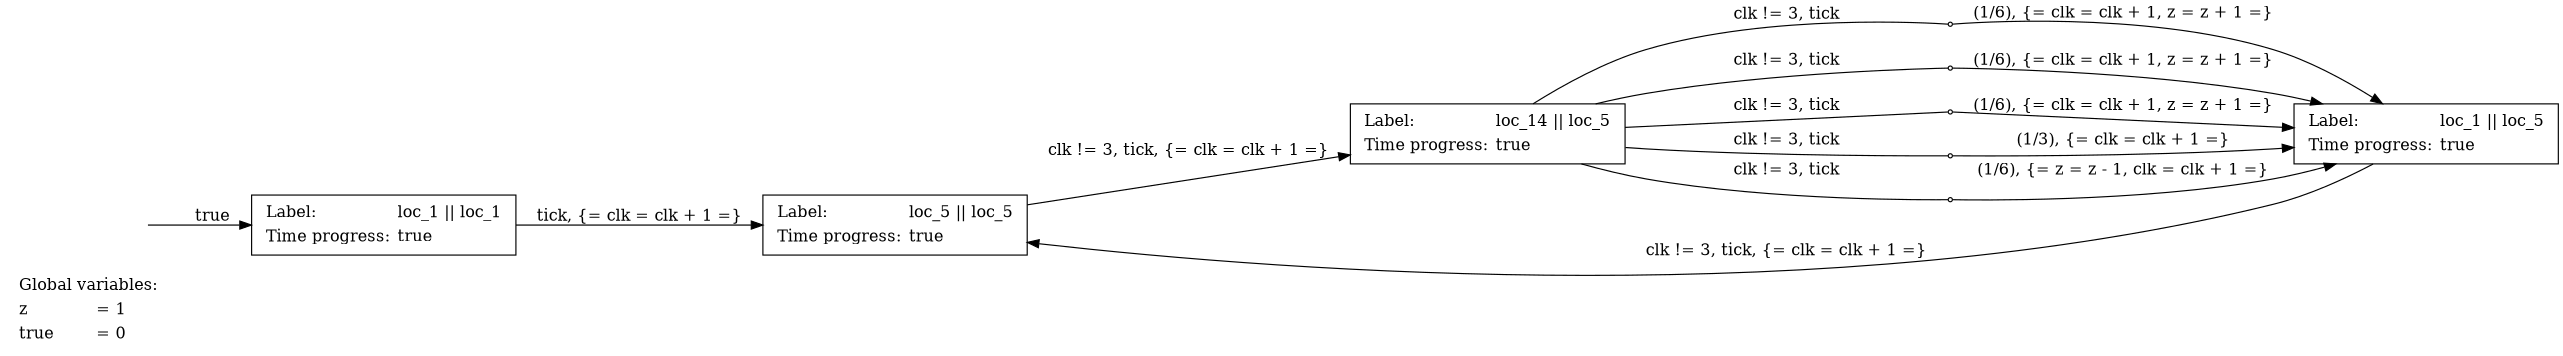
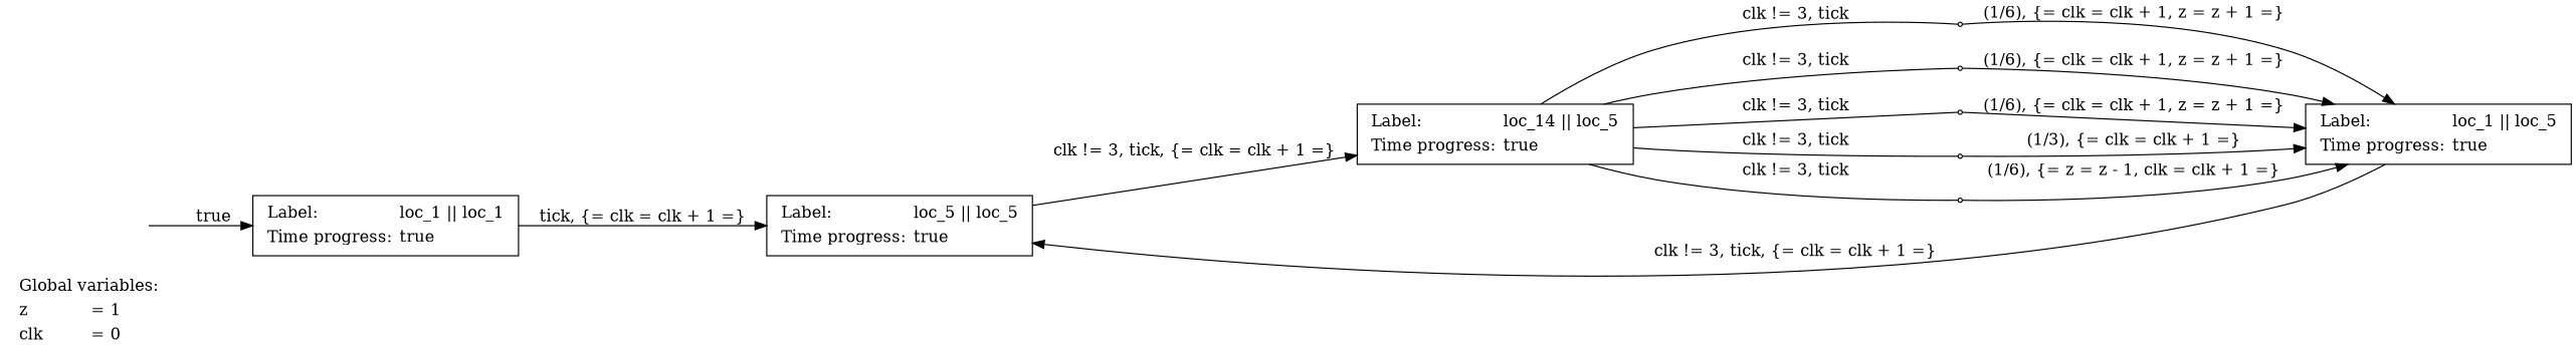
  digraph {
    rankdir=LR
    node [fillcolor=white shape=point style=filled]
-   n1 [fillcolor=transparent label=<<table border="0"><tr><td align="left" valign="top" colspan="2">Global variables:</td></tr><tr><td align="left" valign="top">z</td><td align="left" valign="top" balign="left">= 1</td></tr><tr><td align="left" valign="top">true</td><td align="left" valign="top" balign="left">= 0</td></tr></table>> shape=plaintext]
+   n1 [fillcolor=transparent label=<<table border="0"><tr><td align="left" valign="top" colspan="2">Global variables:</td></tr><tr><td align="left" valign="top">z</td><td align="left" valign="top" balign="left">= 1</td></tr><tr><td align="left" valign="top">clk</td><td align="left" valign="top" balign="left">= 0</td></tr></table>> shape=plaintext]
    n2 [label=<<table border="0"><tr><td align="left" valign="top">Label:</td><td align="left" valign="top" balign="left">loc_1 || loc_1</td></tr><tr><td align="left" valign="top">Time progress:</td><td align="left" valign="top" balign="left">true</td></tr></table>> shape=box]
    n3 [label=<<table border="0"><tr><td align="left" valign="top">Label:</td><td align="left" valign="top" balign="left">loc_5 || loc_5</td></tr><tr><td align="left" valign="top">Time progress:</td><td align="left" valign="top" balign="left">true</td></tr></table>> shape=box]
    n4 [label=<<table border="0"><tr><td align="left" valign="top">Label:</td><td align="left" valign="top" balign="left">loc_14 || loc_5</td></tr><tr><td align="left" valign="top">Time progress:</td><td align="left" valign="top" balign="left">true</td></tr></table>> shape=box]
    i0
    i1
    i2
    i3
    i4
    n10 [label=<<table border="0"><tr><td align="left" valign="top">Label:</td><td align="left" valign="top" balign="left">loc_1 || loc_5</td></tr><tr><td align="left" valign="top">Time progress:</td><td align="left" valign="top" balign="left">true</td></tr></table>> shape=box]
    _____initial4 [shape=none style=invisible]
    n2 -> n3 [label=<tick, {= clk = clk + 1 =}<br align="left" />>]
    n3 -> n4 [label=<clk != 3, tick, {= clk = clk + 1 =}<br align="left" />>]
    n4 -> i0 [arrowhead=none label=<clk != 3, tick<br align="left" />>]
    n4 -> i1 [arrowhead=none label=<clk != 3, tick<br align="left" />>]
    n4 -> i2 [arrowhead=none label=<clk != 3, tick<br align="left" />>]
    n4 -> i3 [arrowhead=none label=<clk != 3, tick<br align="left" />>]
    n4 -> i4 [arrowhead=none label=<clk != 3, tick<br align="left" />>]
    i0 -> n10 [label=<(1/6), {= clk = clk + 1, z = z + 1 =}<br align="left" />>]
    i1 -> n10 [label=<(1/6), {= clk = clk + 1, z = z + 1 =}<br align="left" />>]
    i2 -> n10 [label=<(1/6), {= clk = clk + 1, z = z + 1 =}<br align="left" />>]
    i3 -> n10 [label=<(1/3), {= clk = clk + 1 =}<br align="left" />>]
    i4 -> n10 [label=<(1/6), {= z = z - 1, clk = clk + 1 =}<br align="left" />>]
    n10 -> n3 [label=<clk != 3, tick, {= clk = clk + 1 =}<br align="left" />>]
    _____initial4 -> n2 [label=<true<br align="left" />>]
  }
